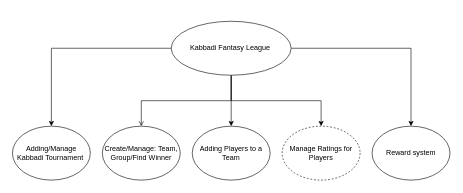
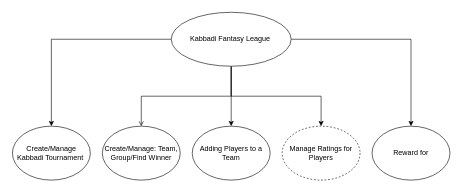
  <mxCell id="0" />
  <mxCell id="1" parent="0" />
  <mxCell id="2" style="edgeStyle=orthogonalEdgeStyle;rounded=0;orthogonalLoop=1;jettySize=auto;html=1;entryX=0.5;entryY=0;entryDx=0;entryDy=0;" edge="1" parent="1" source="7" target="8"><mxGeometry relative="1" as="geometry" /></mxCell>
  <mxCell id="3" style="edgeStyle=orthogonalEdgeStyle;rounded=0;orthogonalLoop=1;jettySize=auto;html=1;entryX=0.5;entryY=0;entryDx=0;entryDy=0;endArrow=open;" edge="1" parent="1" source="7" target="9"><mxGeometry relative="1" as="geometry" /></mxCell>
  <mxCell id="4" style="edgeStyle=orthogonalEdgeStyle;rounded=0;orthogonalLoop=1;jettySize=auto;html=1;" edge="1" parent="1" source="7" target="10"><mxGeometry relative="1" as="geometry" /></mxCell>
  <mxCell id="5" style="edgeStyle=orthogonalEdgeStyle;rounded=0;orthogonalLoop=1;jettySize=auto;html=1;" edge="1" parent="1" source="7" target="11"><mxGeometry relative="1" as="geometry" /></mxCell>
  <mxCell id="6" style="edgeStyle=orthogonalEdgeStyle;rounded=0;orthogonalLoop=1;jettySize=auto;html=1;" edge="1" parent="1" source="7" target="12"><mxGeometry relative="1" as="geometry" /></mxCell>
- <mxCell id="7" value="&lt;font style=&quot;vertical-align: inherit&quot;&gt;&lt;font style=&quot;vertical-align: inherit&quot;&gt;Kabbadi Fantasy League&amp;nbsp;&lt;/font&gt;&lt;/font&gt;" style="ellipse;whiteSpace=wrap;html=1;" vertex="1" parent="1"><mxGeometry x="285" y="35" width="200" height="90" as="geometry" /></mxCell>
- <mxCell id="8" value="Adding/Manage Kabbadi Tournament&amp;nbsp;" style="ellipse;whiteSpace=wrap;html=1;" vertex="1" parent="1"><mxGeometry x="20" y="210" width="130" height="90" as="geometry" /></mxCell>
+ <mxCell id="7" value="&lt;font style=&quot;vertical-align: inherit&quot;&gt;&lt;font style=&quot;vertical-align: inherit&quot;&gt;Kabbadi Fantasy League&amp;nbsp;&lt;/font&gt;&lt;/font&gt;" style="ellipse;whiteSpace=wrap;html=1;" vertex="1" parent="1"><mxGeometry x="285" y="20" width="200" height="90" as="geometry" /></mxCell>
+ <mxCell id="8" value="Create/Manage Kabbadi Tournament&amp;nbsp;" style="ellipse;whiteSpace=wrap;html=1;" vertex="1" parent="1"><mxGeometry x="20" y="210" width="130" height="90" as="geometry" /></mxCell>
  <mxCell id="9" value="Create/Manage: Team, Group/Find Winner" style="ellipse;whiteSpace=wrap;html=1;" vertex="1" parent="1"><mxGeometry x="170" y="210" width="130" height="90" as="geometry" /></mxCell>
  <mxCell id="10" value="Adding Players to a Team" style="ellipse;whiteSpace=wrap;html=1;" vertex="1" parent="1"><mxGeometry x="320" y="210" width="130" height="90" as="geometry" /></mxCell>
  <mxCell id="11" value="Manage Ratings for Players" style="ellipse;whiteSpace=wrap;html=1;dashed=1;" vertex="1" parent="1"><mxGeometry x="470" y="210" width="130" height="90" as="geometry" /></mxCell>
- <mxCell id="12" value="Reward system" style="ellipse;whiteSpace=wrap;html=1;" vertex="1" parent="1"><mxGeometry x="620" y="210" width="130" height="90" as="geometry" /></mxCell>
+ <mxCell id="12" value="Reward for" style="ellipse;whiteSpace=wrap;html=1;" vertex="1" parent="1"><mxGeometry x="620" y="210" width="130" height="90" as="geometry" /></mxCell>
